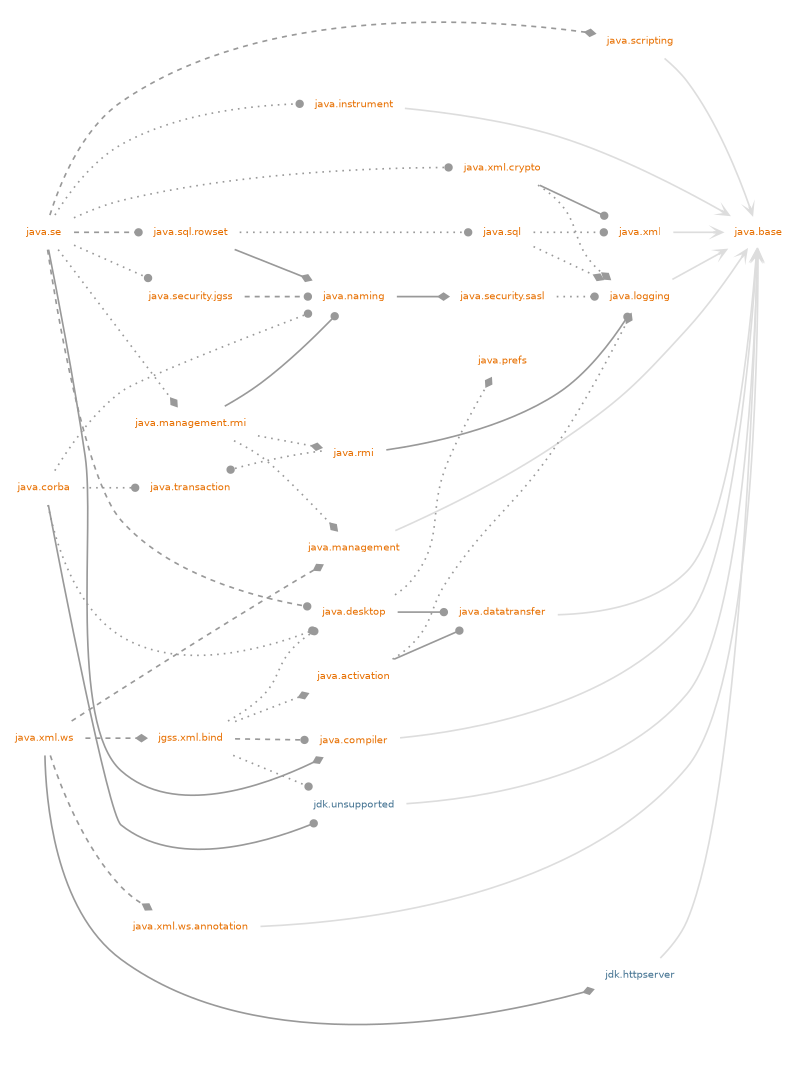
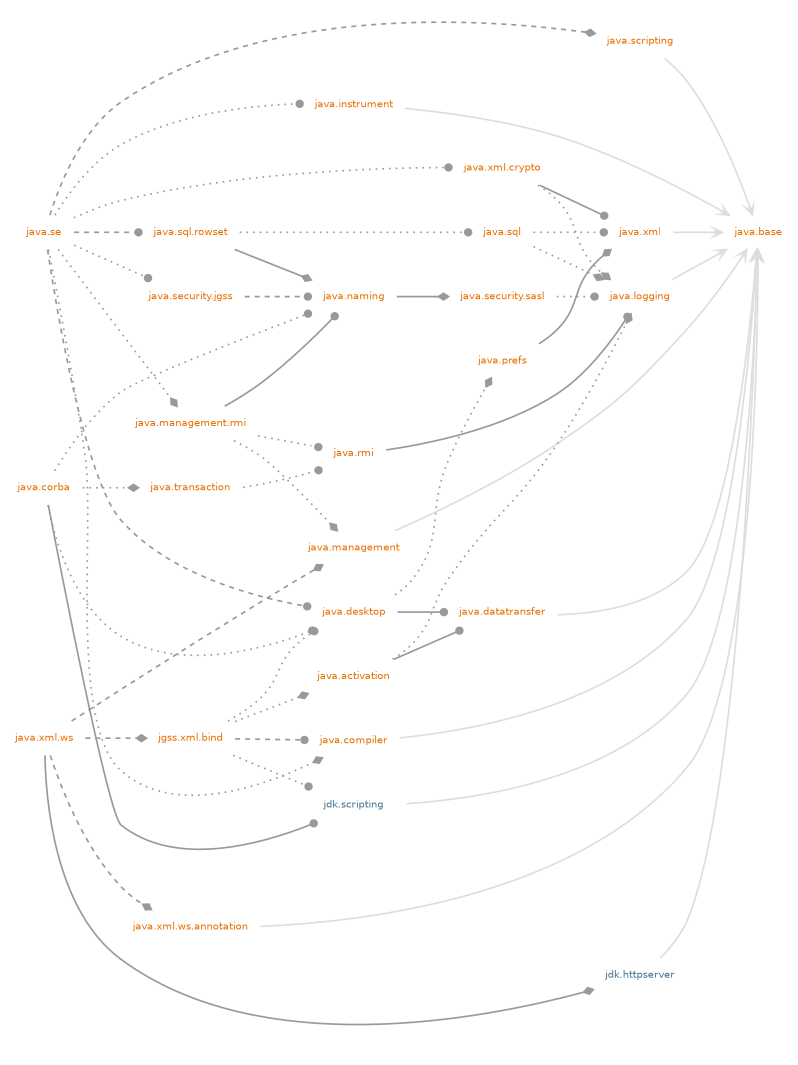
  digraph {
    nodesep=.5
    pencolor=transparent
    rankdir=LR
    ranksep=0.600000
    node [color=gray40 fontcolor="#e76f00" fontname=DejaVuSans fontsize=12 group=java margin=".2,.2" shape=plaintext]
    edge [arrowhead=dot arrowsize=1 color="#999999" penwidth=2 weight=10 style=dotted]
    "java.logging" [color=purple]
    "java.scripting"
    "java.xml" [color=purple]
    "java.sql"
    "java.compiler"
    "java.instrument"
    "java.desktop"
    "java.management"
    "java.corba"
    "java.xml.ws"
    n11 [color=purple label="jgss.xml.bind"]
    "java.xml.ws.annotation" [color=purple]
    "java.activation"
    "java.base"
    "java.datatransfer" [color=purple]
    "java.management.rmi" [color=purple]
    "java.naming"
    "java.prefs"
    "java.rmi"
    "java.se" [color=purple]
    "java.security.jgss"
    "java.security.sasl" [color=purple]
    "java.sql.rowset"
    "java.transaction"
    "java.xml.crypto"
    "jdk.httpserver" [color=purple fontcolor="#437291" group=jdk]
-   "jdk.unsupported" [fontcolor="#437291" group=jdk]
+   "jdk.unsupported" [fontcolor="#437291" group=jdk label="jdk.scripting"]
    subgraph sub_1 {
      rank=same
      "java.logging"
      "java.scripting"
      "java.xml"
    }
    subgraph sub_2 {
      rank=same
      "java.sql"
    }
    subgraph sub_3 {
      rank=same
      "java.compiler"
      "java.instrument"
    }
    subgraph sub_4 {
      rank=same
      "java.desktop"
      "java.management"
    }
    subgraph sub_5 {
      rank=same
      "java.corba"
      "java.xml.ws"
    }
    subgraph sub_6 {
      rank=same
      n11
      "java.xml.ws.annotation"
    }
    subgraph sub_7 {
      "java.logging"
      "java.scripting"
      "java.xml"
      "java.sql"
      "java.compiler"
      "java.instrument"
      "java.desktop"
      "java.management"
      "java.corba"
      "java.xml.ws"
      n11
      "java.xml.ws.annotation"
      "java.activation"
      "java.base"
      "java.datatransfer"
      "java.management.rmi"
      "java.naming"
      "java.prefs"
      "java.rmi"
      "java.se"
      "java.security.jgss"
      "java.security.sasl"
      "java.sql.rowset"
      "java.transaction"
      "java.xml.crypto"
    }
    subgraph sub_8 {
      "jdk.httpserver"
      "jdk.unsupported"
    }
    "java.logging" -> "java.base" [arrowhead=open color="#dddddd" style=""]
    "java.scripting" -> "java.base" [arrowhead=open color="#dddddd" style=""]
    "java.xml" -> "java.base" [arrowhead=open color="#dddddd" weight=10000 style=""]
    "java.sql" -> "java.logging" [arrowhead=diamond]
    "java.sql" -> "java.xml" [weight=10000]
    "java.compiler" -> "java.base" [arrowhead=open color="#dddddd" style=""]
    "java.instrument" -> "java.base" [arrowhead=open color="#dddddd" style=""]
    "java.desktop" -> "java.datatransfer" [style=solid]
    "java.desktop" -> "java.prefs" [arrowhead=diamond]
    "java.management" -> "java.base" [arrowhead=open color="#dddddd" style=""]
    "java.corba" -> "java.desktop"
    "java.corba" -> "java.naming"
-   "java.corba" -> "java.transaction"
+   "java.corba" -> "java.transaction" [arrowhead=diamond]
    "java.corba" -> "jdk.unsupported" [style=solid weight=""]
    "java.xml.ws" -> "java.management" [arrowhead=diamond style=dashed]
    "java.xml.ws" -> n11 [arrowhead=diamond style=dashed]
    "java.xml.ws" -> "java.xml.ws.annotation" [arrowhead=diamond style=dashed]
    "java.xml.ws" -> "jdk.httpserver" [arrowhead=diamond style=solid weight=""]
    n11 -> "java.compiler" [style=dashed]
    n11 -> "java.desktop"
    n11 -> "java.activation" [arrowhead=diamond]
    n11 -> "jdk.unsupported" [weight=""]
    "java.xml.ws.annotation" -> "java.base" [arrowhead=open color="#dddddd" style=""]
    "java.activation" -> "java.logging" [arrowhead=diamond]
    "java.activation" -> "java.datatransfer" [style=solid]
    "java.datatransfer" -> "java.base" [arrowhead=open color="#dddddd" style=""]
    "java.management.rmi" -> "java.management" [arrowhead=diamond]
    "java.management.rmi" -> "java.naming" [style=solid]
-   "java.management.rmi" -> "java.rmi" [arrowhead=diamond]
+   "java.management.rmi" -> "java.rmi"
    "java.naming" -> "java.security.sasl" [arrowhead=diamond style=solid]
+   "java.prefs" -> "java.xml" [arrowhead=diamond style=solid]
    "java.rmi" -> "java.logging" [style=solid]
    "java.se" -> "java.scripting" [arrowhead=diamond style=dashed]
-   "java.se" -> "java.compiler" [arrowhead=diamond style=solid]
+   "java.se" -> "java.compiler" [arrowhead=diamond]
    "java.se" -> "java.instrument"
    "java.se" -> "java.desktop" [style=dashed]
    "java.se" -> "java.management.rmi" [arrowhead=diamond]
    "java.se" -> "java.security.jgss"
    "java.se" -> "java.sql.rowset" [style=dashed weight=10000]
    "java.se" -> "java.xml.crypto"
    "java.security.jgss" -> "java.naming" [style=dashed]
    "java.security.sasl" -> "java.logging"
    "java.sql.rowset" -> "java.sql" [weight=10000]
    "java.sql.rowset" -> "java.naming" [arrowhead=diamond style=solid]
-   "java.rmi" -> "java.transaction"
+   "java.transaction" -> "java.rmi"
    "java.xml.crypto" -> "java.logging" [arrowhead=diamond]
    "java.xml.crypto" -> "java.xml" [style=solid]
    "jdk.httpserver" -> "java.base" [arrowhead=open color="#dddddd" weight="" style=""]
    "jdk.unsupported" -> "java.base" [arrowhead=open color="#dddddd" weight="" style=""]
  }
